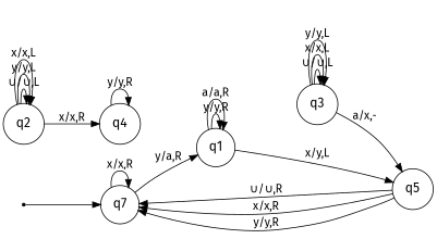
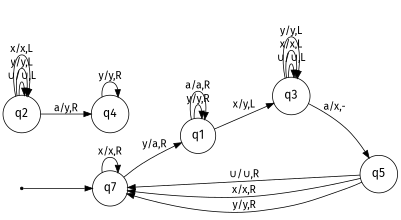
  digraph {
    fontname="Fira Sans"
    rankdir=LR
    node [fontname="Fira Sans" fontsize=16 shape=circle]
    edge [fontname="Fira Sans"]
    ini [shape=point]
    n2 [label=q7]
    n3 [label=q1]
    n4 [label=q3]
    n5 [label=q2]
    n6 [label=q4]
    n7 [label=q5]
    ini -> n2
    n2 -> n2 [label="x/x,R"]
    n2 -> n3 [label="y/a,R"]
    n3 -> n3 [label="y/y,R"]
    n3 -> n3 [label="a/a,R"]
-   n3 -> n7 [label="x/y,L"]
+   n3 -> n4 [label="x/y,L"]
    n4 -> n4 [label="∪/∪,L"]
    n4 -> n4 [label="x/x,L"]
    n4 -> n4 [label="y/y,L"]
    n4 -> n7 [label="a/x,-"]
    n5 -> n5 [label="∪/∪,L"]
    n5 -> n5 [label="y/y,L"]
    n5 -> n5 [label="x/x,L"]
-   n5 -> n6 [label="x/x,R"]
+   n5 -> n6 [label="a/y,R"]
    n6 -> n6 [label="y/y,R"]
    n7 -> n2 [label="∪/∪,R"]
    n7 -> n2 [label="x/x,R"]
    n7 -> n2 [label="y/y,R"]
  }
